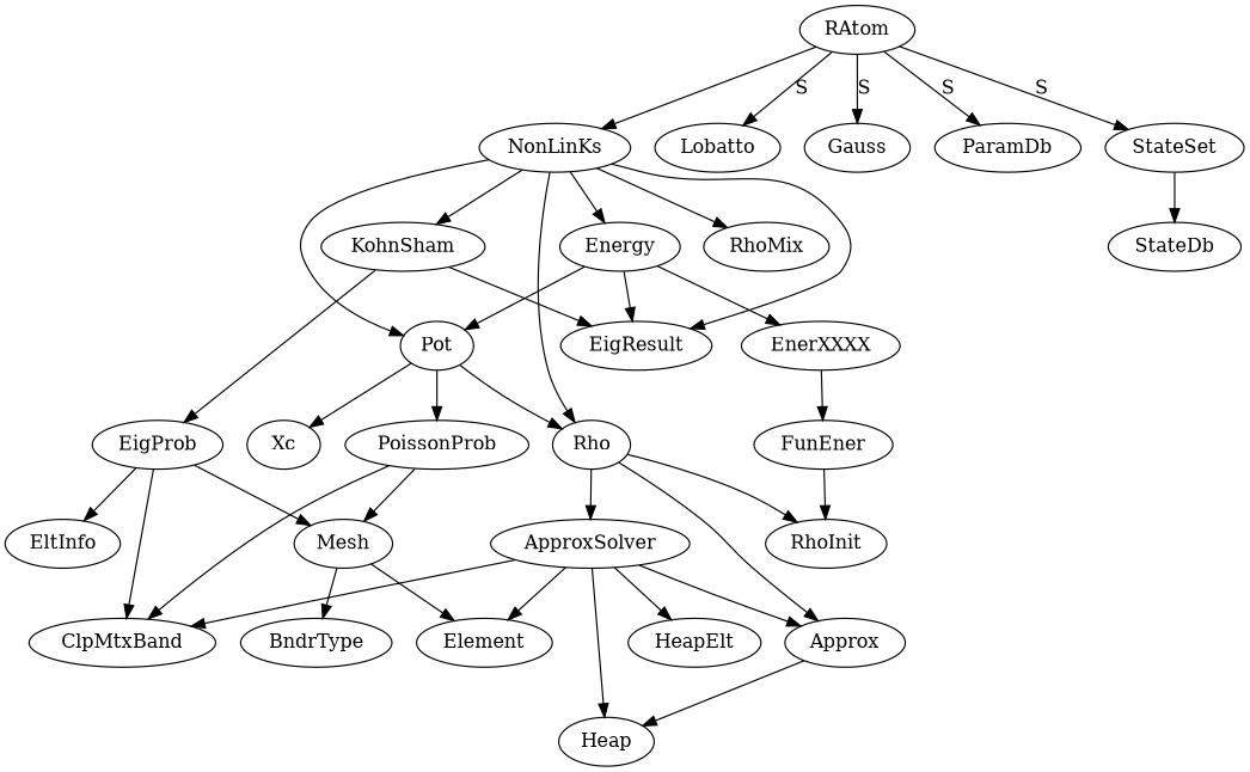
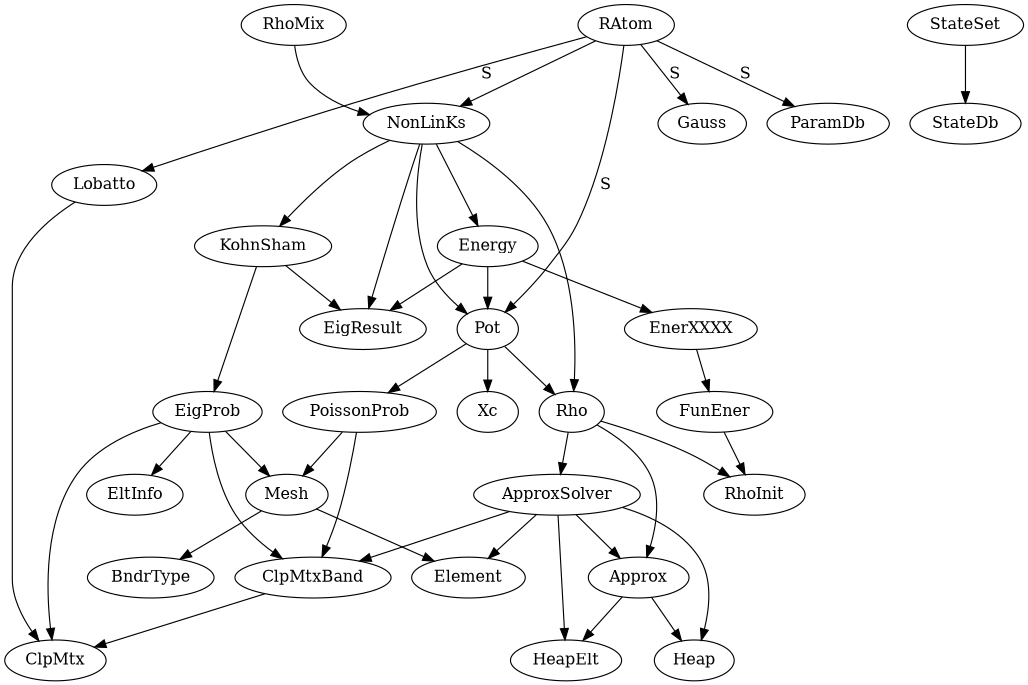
  digraph {
    Approx
    Heap
    HeapElt
    ApproxSolver
    Element
    ClpMtxBand
+   ClpMtx
    EigProb
    EltInfo
    Mesh
    BndrType
    Energy
    Pot
    EigResult
    EnerXXXX
    Rho
    PoissonProb
    Xc
    FunEner
    RhoInit
    KohnSham
    Lobatto
    NonLinKs
    RhoMix
    RAtom
    Gauss
    ParamDb
    StateSet
    StateDb
    Approx -> Heap
+   Approx -> HeapElt
    ApproxSolver -> Approx
    ApproxSolver -> Heap
    ApproxSolver -> HeapElt
    ApproxSolver -> Element
    ApproxSolver -> ClpMtxBand
+   ClpMtxBand -> ClpMtx
    EigProb -> ClpMtxBand
+   EigProb -> ClpMtx
    EigProb -> EltInfo
    EigProb -> Mesh
    Mesh -> Element
    Mesh -> BndrType
    Energy -> Pot
    Energy -> EigResult
    Energy -> EnerXXXX
    Pot -> Rho
    Pot -> PoissonProb
    Pot -> Xc
    EnerXXXX -> FunEner
    Rho -> Approx
    Rho -> ApproxSolver
    Rho -> RhoInit
    PoissonProb -> ClpMtxBand
    PoissonProb -> Mesh
    FunEner -> RhoInit
    KohnSham -> EigProb
    KohnSham -> EigResult
+   Lobatto -> ClpMtx
    NonLinKs -> Energy
    NonLinKs -> Pot
    NonLinKs -> EigResult
    NonLinKs -> Rho
    NonLinKs -> KohnSham
-   NonLinKs -> RhoMix
+   RhoMix -> NonLinKs
    RAtom -> Lobatto [label=S]
    RAtom -> NonLinKs
    RAtom -> Gauss [label=S]
    RAtom -> ParamDb [label=S]
-   RAtom -> StateSet [label=S]
+   RAtom -> Pot [label=S]
    StateSet -> StateDb
  }
